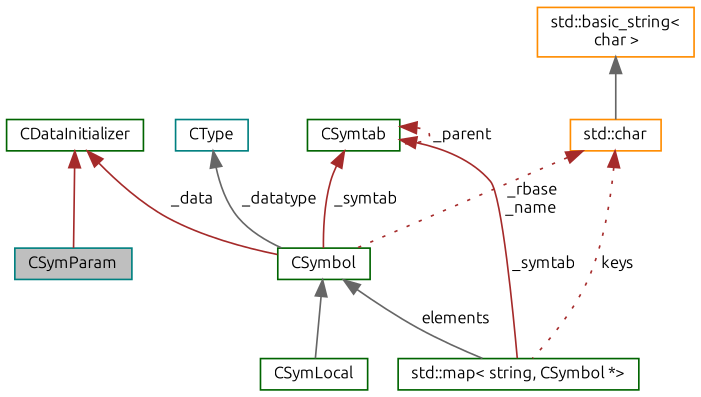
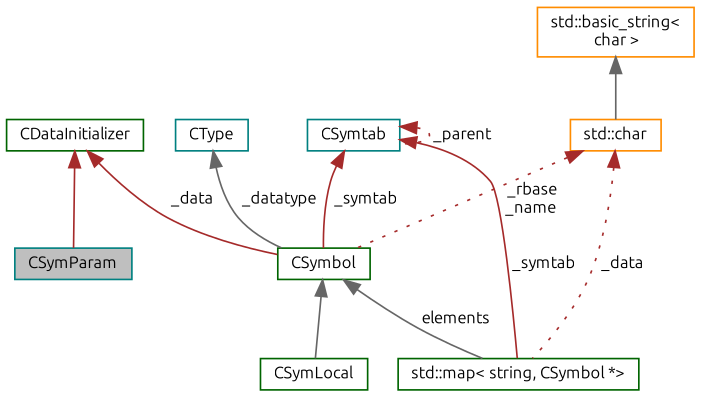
  digraph {
    fontname=Ubuntu
    node [color=darkgreen fillcolor=white fontname=Ubuntu fontsize=10 shape=record style=filled]
    edge [color=brown dir=back fontname=Ubuntu fontsize=10 labelfontname=Helvetica labelfontsize=10 style=solid]
    n1 [color=teal fillcolor=grey75 fontcolor=black height=0.2 label=CSymParam width=0.4]
    n2 [height=0.2 label=CSymLocal width=0.4]
    n3 [height=0.2 label=CSymbol width=0.4]
    n4 [height=0.2 label="std::map\< string, CSymbol *\>" width=0.4]
-   n5 [height=0.2 label=CSymtab width=0.4]
+   n5 [color=teal height=0.2 label=CSymtab width=0.4]
    n6 [color=darkorange height=0.2 label="std::char" width=0.4]
    n7 [color=darkorange height=0.2 label="std::basic_string\<\l char \>" width=0.4]
    n8 [color=teal height=0.2 label=CType width=0.4]
    n9 [height=0.2 label=CDataInitializer width=0.4]
    n3 -> n2 [color=gray40]
    n3 -> n4 [color=gray40 label=" elements"]
    n5 -> n3 [label=" _symtab"]
    n5 -> n4 [label=" _symtab"]
    n5 -> n5 [label=" _parent" style=dotted]
    n6 -> n3 [label=" _rbase\n_name" style=dotted]
-   n6 -> n4 [label=" keys" style=dotted]
+   n6 -> n4 [label=" _data" style=dotted]
    n7 -> n6 [color=gray40]
    n8 -> n3 [color=gray40 label=" _datatype"]
    n9 -> n1
    n9 -> n3 [label=" _data"]
  }
